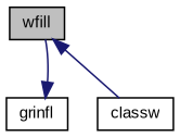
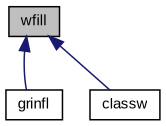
  digraph {
    fontname="Liberation Sans"
    rankdir=TB
    node [color=black fillcolor=white fontname="Liberation Sans" fontsize=10 shape=record style=filled]
    edge [color=midnightblue dir=back fontname="Liberation Sans" fontsize=10 labelfontname=Helvetica labelfontsize=10 style=solid]
    n1 [fillcolor=grey75 fontcolor=black height=0.2 label=wfill width=0.4]
    n2 [height=0.2 label=grinfl width=0.4]
    n3 [height=0.2 label=classw width=0.4]
-   n2 -> n1
+   n1 -> n2
    n1 -> n3
  }
